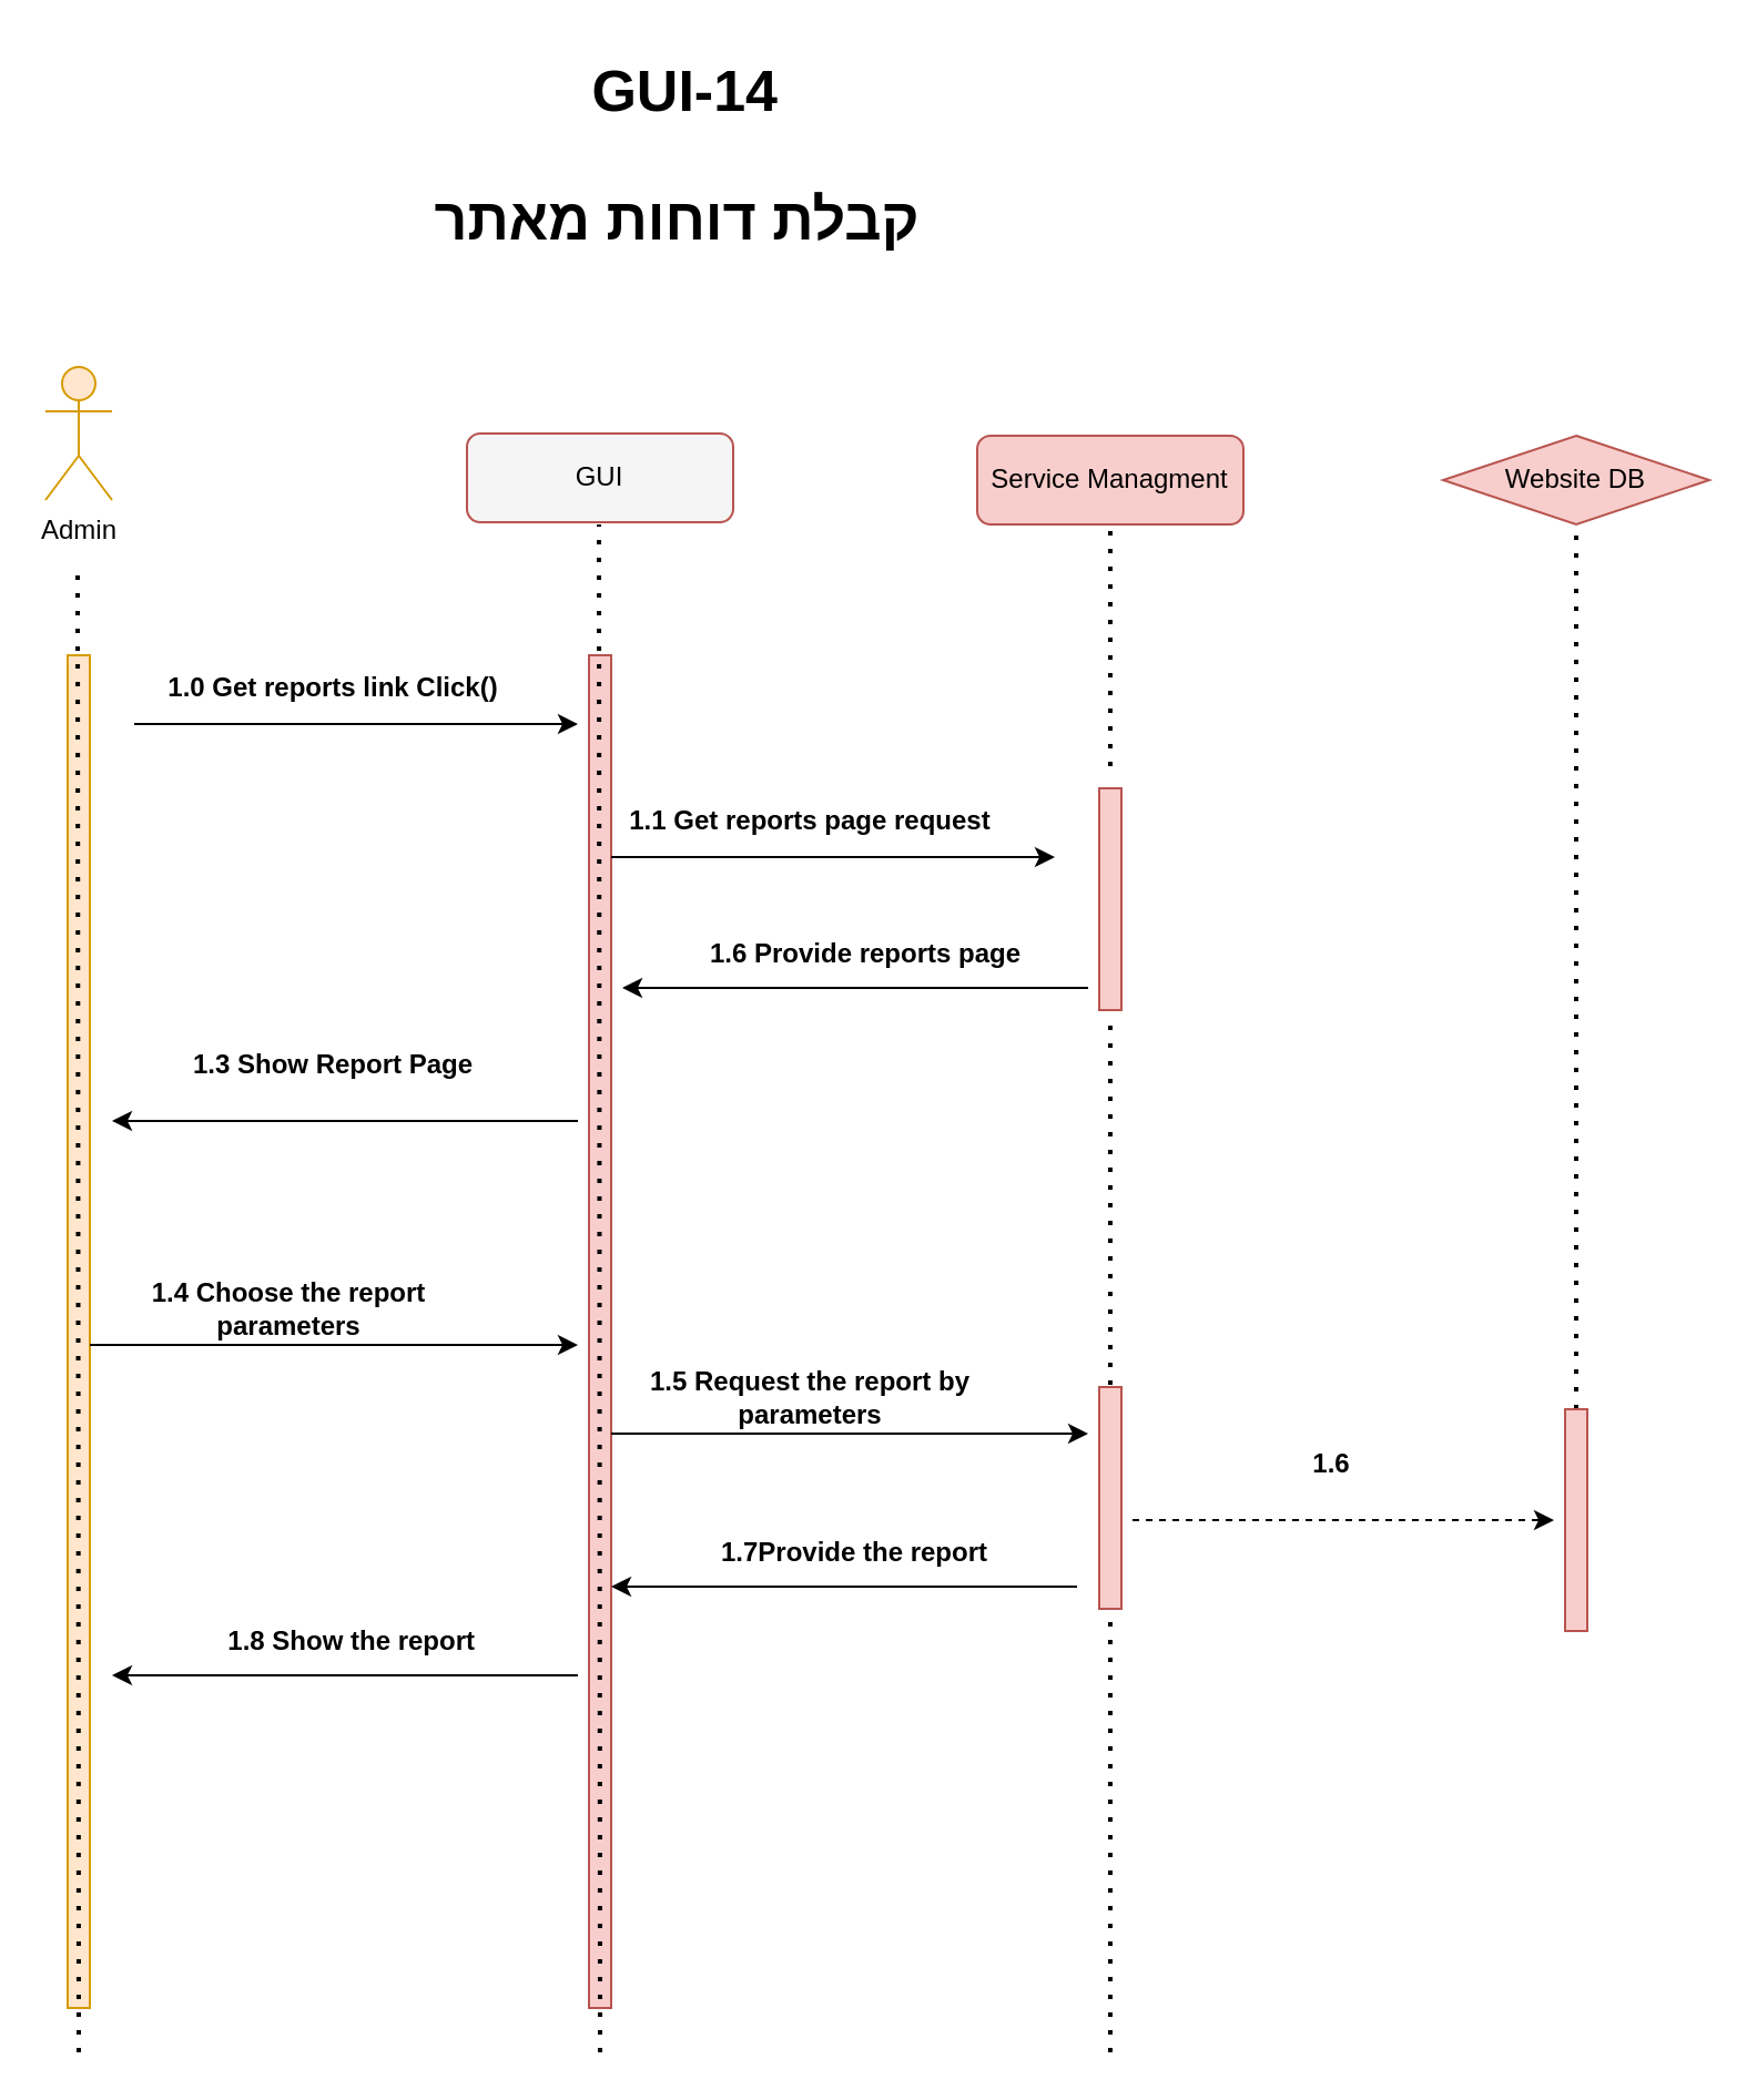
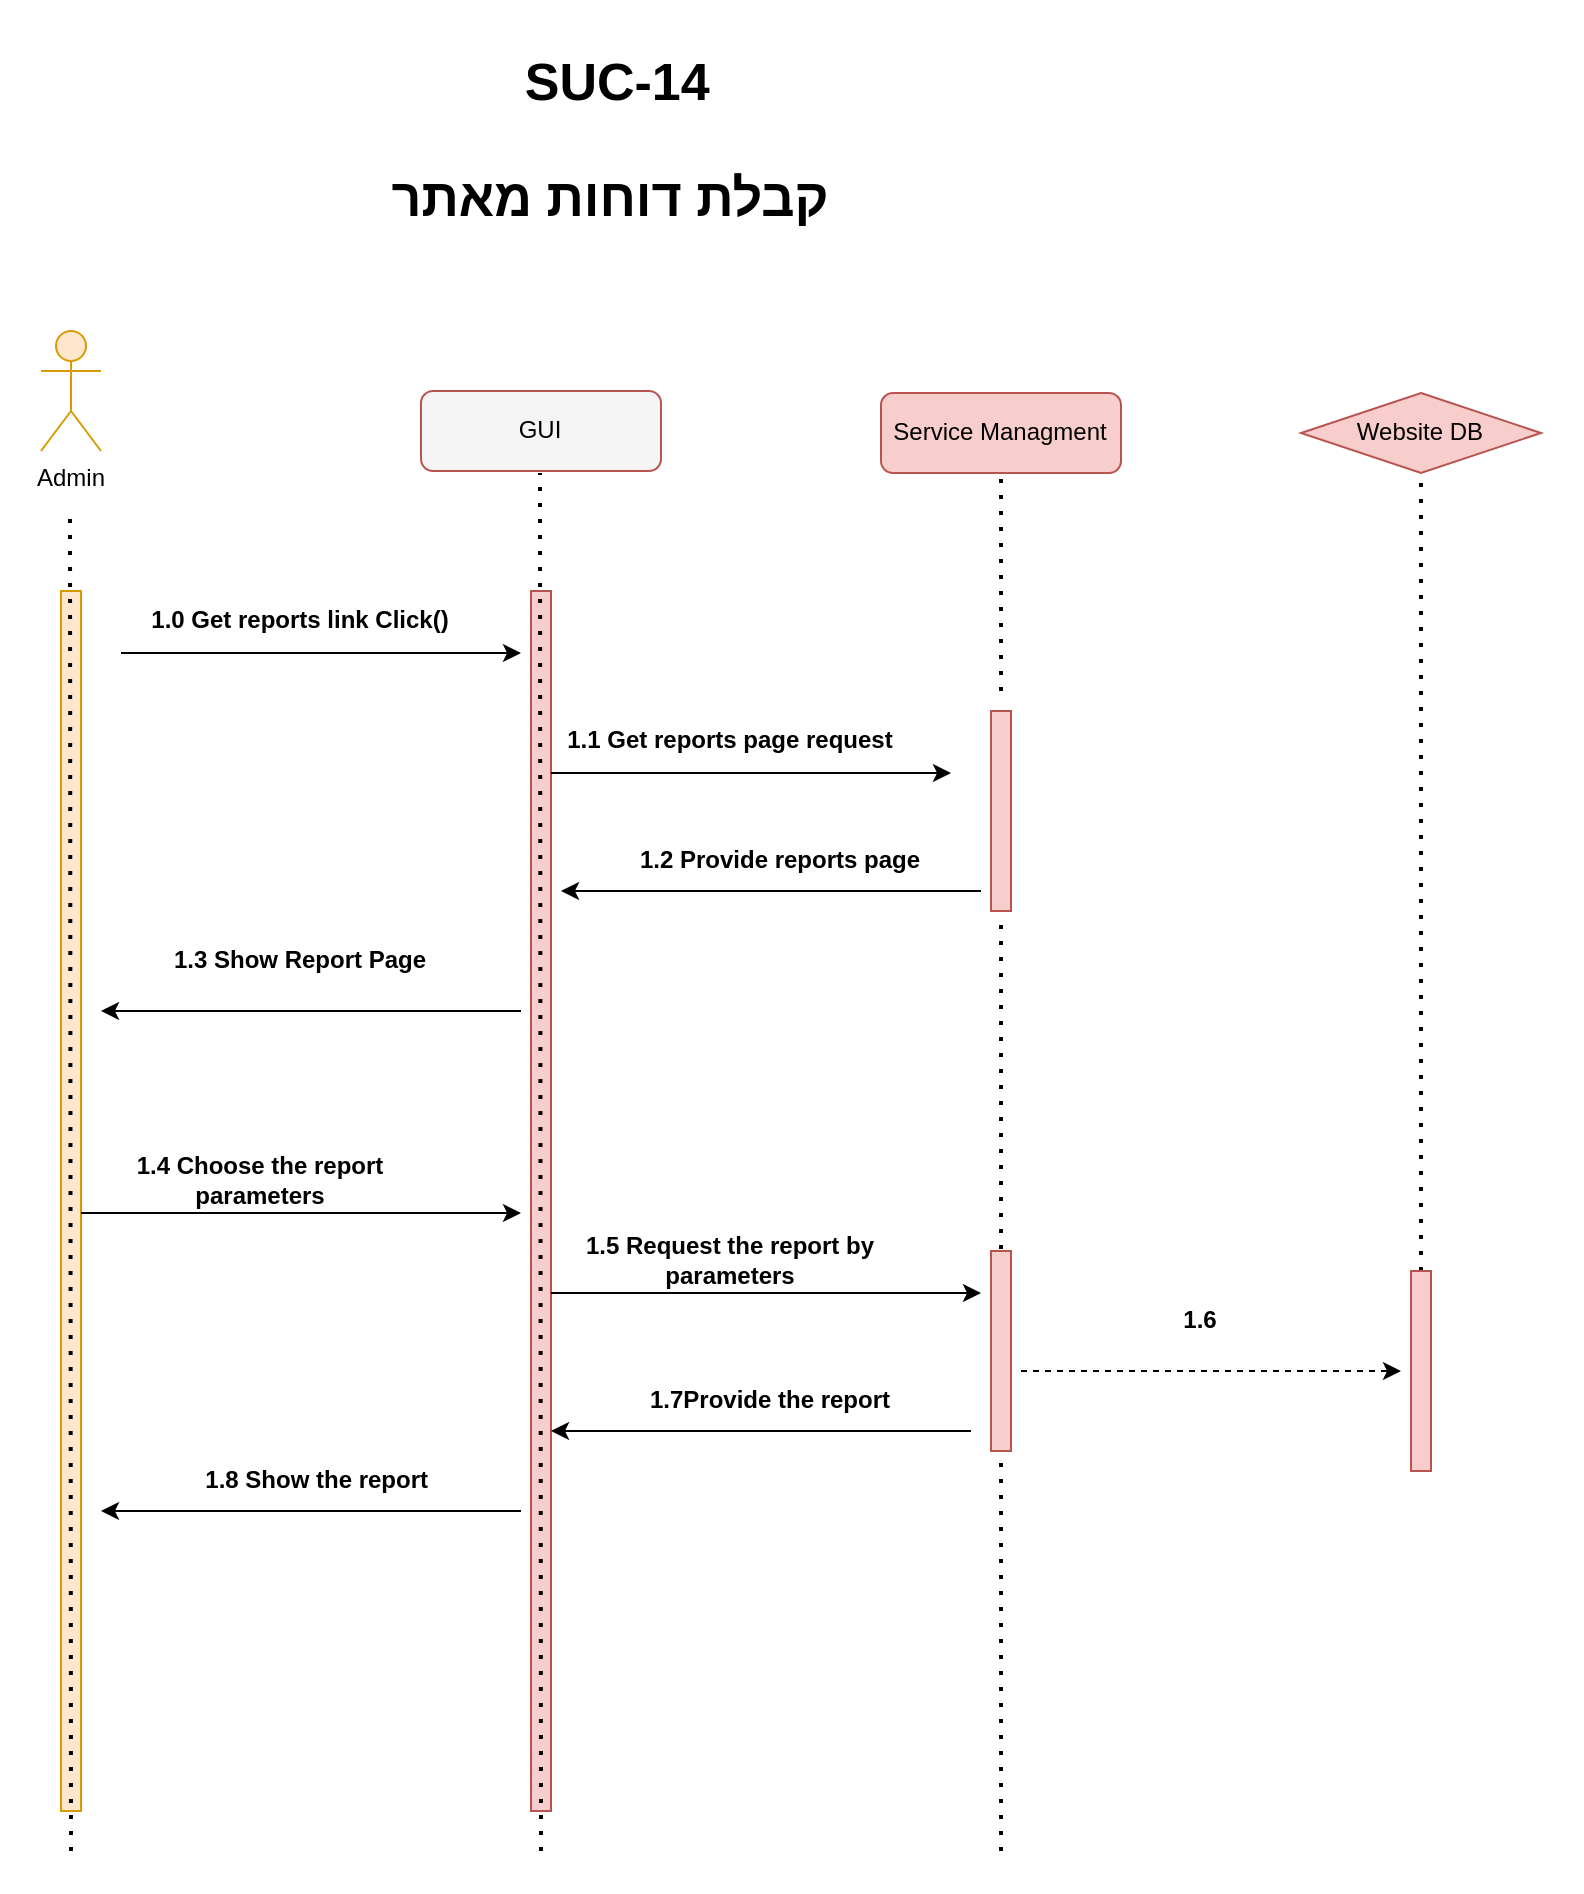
  <mxCell id="0" />
  <mxCell id="1" parent="0" />
  <mxCell id="2" value="Service Managment" style="rounded=1;whiteSpace=wrap;html=1;fillColor=#f8cecc;strokeColor=#b85450;" parent="1" vertex="1"><mxGeometry x="440" y="191" width="120" height="40" as="geometry" /></mxCell>
  <mxCell id="3" value="Admin" style="shape=umlActor;verticalLabelPosition=bottom;verticalAlign=top;html=1;outlineConnect=0;fillColor=#ffe6cc;strokeColor=#d79b00;" parent="1" vertex="1"><mxGeometry x="20" y="160" width="30" height="60" as="geometry" /></mxCell>
- <mxCell id="4" value="&lt;p class=&quot;MsoNormal&quot; dir=&quot;RTL&quot;&gt;&lt;span lang=&quot;EN-GB&quot; dir=&quot;LTR&quot;&gt;GUI-14&lt;/span&gt;&lt;span dir=&quot;RTL&quot;&gt;&lt;/span&gt;&lt;span dir=&quot;RTL&quot;&gt;&lt;/span&gt;&lt;span lang=&quot;HE&quot; style=&quot;font-family: &amp;#34;david&amp;#34; , sans-serif&quot;&gt;&lt;span dir=&quot;RTL&quot;&gt;&lt;/span&gt;&lt;span dir=&quot;RTL&quot;&gt;&lt;/span&gt;&amp;nbsp;&lt;/span&gt;&lt;/p&gt;&lt;p class=&quot;MsoNormal&quot; dir=&quot;RTL&quot;&gt;&lt;span lang=&quot;HE&quot; style=&quot;font-family: &amp;#34;david&amp;#34; , sans-serif&quot;&gt;קבלת דוחות מאתר&lt;/span&gt;&lt;/p&gt;" style="text;html=1;strokeColor=none;fillColor=none;align=center;verticalAlign=middle;whiteSpace=wrap;rounded=0;fontStyle=1;fontSize=26;" parent="1" vertex="1"><mxGeometry x="70" y="20" width="470" height="90" as="geometry" /></mxCell>
+ <mxCell id="4" value="&lt;p class=&quot;MsoNormal&quot; dir=&quot;RTL&quot;&gt;&lt;span lang=&quot;EN-GB&quot; dir=&quot;LTR&quot;&gt;SUC-14&lt;/span&gt;&lt;span dir=&quot;RTL&quot;&gt;&lt;/span&gt;&lt;span dir=&quot;RTL&quot;&gt;&lt;/span&gt;&lt;span lang=&quot;HE&quot; style=&quot;font-family: &amp;#34;david&amp;#34; , sans-serif&quot;&gt;&lt;span dir=&quot;RTL&quot;&gt;&lt;/span&gt;&lt;span dir=&quot;RTL&quot;&gt;&lt;/span&gt;&amp;nbsp;&lt;/span&gt;&lt;/p&gt;&lt;p class=&quot;MsoNormal&quot; dir=&quot;RTL&quot;&gt;&lt;span lang=&quot;HE&quot; style=&quot;font-family: &amp;#34;david&amp;#34; , sans-serif&quot;&gt;קבלת דוחות מאתר&lt;/span&gt;&lt;/p&gt;" style="text;html=1;strokeColor=none;fillColor=none;align=center;verticalAlign=middle;whiteSpace=wrap;rounded=0;fontStyle=1;fontSize=26;" parent="1" vertex="1"><mxGeometry x="70" y="20" width="470" height="90" as="geometry" /></mxCell>
  <mxCell id="5" value="" style="endArrow=none;dashed=1;html=1;dashPattern=1 3;strokeWidth=2;rounded=0;fontSize=14;entryX=0.5;entryY=1;entryDx=0;entryDy=0;startArrow=none;" parent="1" target="2" edge="1"><mxGeometry width="50" height="50" relative="1" as="geometry"><mxPoint x="500" y="340" as="sourcePoint" /><mxPoint x="550" y="371" as="targetPoint" /></mxGeometry></mxCell>
  <mxCell id="6" value="" style="html=1;points=[];perimeter=orthogonalPerimeter;fontSize=14;fillColor=#ffe6cc;strokeColor=#d79b00;perimeterSpacing=1;rounded=0;shadow=0;glass=0;sketch=0;" parent="1" vertex="1"><mxGeometry x="30" y="290" width="10" height="610" as="geometry" /></mxCell>
  <mxCell id="7" value="" style="endArrow=classic;html=1;rounded=0;fontSize=14;" parent="1" edge="1"><mxGeometry width="50" height="50" relative="1" as="geometry"><mxPoint x="60" y="321" as="sourcePoint" /><mxPoint x="260" y="321" as="targetPoint" /></mxGeometry></mxCell>
  <mxCell id="8" value="&lt;font style=&quot;font-size: 12px&quot;&gt;1.0 Get reports link Click()&lt;/font&gt;" style="text;html=1;strokeColor=none;fillColor=none;align=center;verticalAlign=middle;whiteSpace=wrap;rounded=0;shadow=0;glass=0;sketch=0;fontSize=12;fontStyle=1" parent="1" vertex="1"><mxGeometry x="60" y="300" width="180" height="10" as="geometry" /></mxCell>
  <mxCell id="9" value="GUI" style="rounded=1;whiteSpace=wrap;html=1;fillColor=#f5f5f5;strokeColor=#b85450;" parent="1" vertex="1"><mxGeometry x="210" y="190" width="120" height="40" as="geometry" /></mxCell>
  <mxCell id="10" value="" style="html=1;points=[];perimeter=orthogonalPerimeter;fontSize=14;fillColor=#f8cecc;strokeColor=#b85450;perimeterSpacing=1;rounded=0;shadow=0;glass=0;sketch=0;" parent="1" vertex="1"><mxGeometry x="265" y="290" width="10" height="610" as="geometry" /></mxCell>
  <mxCell id="11" value="" style="html=1;points=[];perimeter=orthogonalPerimeter;fontSize=14;fillColor=#f8cecc;strokeColor=#b85450;perimeterSpacing=1;rounded=0;shadow=0;glass=0;sketch=0;" parent="1" vertex="1"><mxGeometry x="495" y="350" width="10" height="100" as="geometry" /></mxCell>
  <mxCell id="12" value="" style="endArrow=none;dashed=1;html=1;dashPattern=1 3;strokeWidth=2;rounded=0;fontSize=14;entryX=0.5;entryY=1;entryDx=0;entryDy=0;startArrow=none;" parent="1" source="21" target="11" edge="1"><mxGeometry width="50" height="50" relative="1" as="geometry"><mxPoint x="500" y="900" as="sourcePoint" /><mxPoint x="520" y="230" as="targetPoint" /></mxGeometry></mxCell>
  <mxCell id="13" value="" style="endArrow=classic;html=1;rounded=0;fontSize=14;" parent="1" edge="1"><mxGeometry width="50" height="50" relative="1" as="geometry"><mxPoint x="275" y="381" as="sourcePoint" /><mxPoint x="475" y="381" as="targetPoint" /></mxGeometry></mxCell>
  <mxCell id="14" value="&lt;font style=&quot;font-size: 12px&quot;&gt;1.1 Get reports page request&lt;/font&gt;" style="text;html=1;strokeColor=none;fillColor=none;align=center;verticalAlign=middle;whiteSpace=wrap;rounded=0;shadow=0;glass=0;sketch=0;fontSize=12;fontStyle=1" parent="1" vertex="1"><mxGeometry x="275" y="360" width="180" height="10" as="geometry" /></mxCell>
  <mxCell id="15" value="" style="endArrow=classic;html=1;rounded=0;fontSize=14;" parent="1" edge="1"><mxGeometry width="50" height="50" relative="1" as="geometry"><mxPoint x="490" y="440" as="sourcePoint" /><mxPoint x="280" y="440" as="targetPoint" /></mxGeometry></mxCell>
- <mxCell id="16" value="&lt;font style=&quot;font-size: 12px&quot;&gt;1.6 Provide reports page&lt;/font&gt;" style="text;html=1;strokeColor=none;fillColor=none;align=center;verticalAlign=middle;whiteSpace=wrap;rounded=0;shadow=0;glass=0;sketch=0;fontSize=12;fontStyle=1" parent="1" vertex="1"><mxGeometry x="300" y="420" width="180" height="10" as="geometry" /></mxCell>
+ <mxCell id="16" value="&lt;font style=&quot;font-size: 12px&quot;&gt;1.2 Provide reports page&lt;/font&gt;" style="text;html=1;strokeColor=none;fillColor=none;align=center;verticalAlign=middle;whiteSpace=wrap;rounded=0;shadow=0;glass=0;sketch=0;fontSize=12;fontStyle=1" parent="1" vertex="1"><mxGeometry x="300" y="420" width="180" height="10" as="geometry" /></mxCell>
  <mxCell id="17" value="" style="endArrow=classic;html=1;rounded=0;fontSize=14;" parent="1" edge="1"><mxGeometry width="50" height="50" relative="1" as="geometry"><mxPoint x="260" y="500" as="sourcePoint" /><mxPoint x="50" y="500" as="targetPoint" /></mxGeometry></mxCell>
  <mxCell id="18" value="&lt;font style=&quot;font-size: 12px&quot;&gt;1.3 Show Report Page&lt;/font&gt;" style="text;html=1;strokeColor=none;fillColor=none;align=center;verticalAlign=middle;whiteSpace=wrap;rounded=0;shadow=0;glass=0;sketch=0;fontSize=12;fontStyle=1" parent="1" vertex="1"><mxGeometry x="60" y="470" width="180" height="10" as="geometry" /></mxCell>
  <mxCell id="19" value="" style="endArrow=classic;html=1;rounded=0;fontSize=14;" parent="1" edge="1"><mxGeometry width="50" height="50" relative="1" as="geometry"><mxPoint x="40" y="601" as="sourcePoint" /><mxPoint x="260" y="601" as="targetPoint" /></mxGeometry></mxCell>
  <mxCell id="20" value="&lt;font style=&quot;font-size: 12px&quot;&gt;1.4 Choose the report parameters&lt;/font&gt;" style="text;html=1;strokeColor=none;fillColor=none;align=center;verticalAlign=middle;whiteSpace=wrap;rounded=0;shadow=0;glass=0;sketch=0;fontSize=12;fontStyle=1" parent="1" vertex="1"><mxGeometry x="40" y="580" width="180" height="10" as="geometry" /></mxCell>
  <mxCell id="21" value="" style="html=1;points=[];perimeter=orthogonalPerimeter;fontSize=14;fillColor=#f8cecc;strokeColor=#b85450;perimeterSpacing=1;rounded=0;shadow=0;glass=0;sketch=0;" parent="1" vertex="1"><mxGeometry x="495" y="620" width="10" height="100" as="geometry" /></mxCell>
  <mxCell id="22" value="" style="endArrow=none;dashed=1;html=1;dashPattern=1 3;strokeWidth=2;rounded=0;fontSize=14;entryX=0.5;entryY=1;entryDx=0;entryDy=0;startArrow=none;" parent="1" target="21" edge="1"><mxGeometry width="50" height="50" relative="1" as="geometry"><mxPoint x="500" y="920" as="sourcePoint" /><mxPoint x="500" y="451" as="targetPoint" /></mxGeometry></mxCell>
  <mxCell id="23" value="" style="endArrow=classic;html=1;rounded=0;fontSize=14;" parent="1" edge="1"><mxGeometry width="50" height="50" relative="1" as="geometry"><mxPoint x="275" y="641" as="sourcePoint" /><mxPoint x="490" y="641" as="targetPoint" /></mxGeometry></mxCell>
  <mxCell id="24" value="1.5 Request the report by parameters&lt;span style=&quot;color: rgba(0 , 0 , 0 , 0) ; font-family: monospace ; font-size: 0px ; font-weight: 400&quot;&gt;%3CmxGraphModel%3E%3Croot%3E%3CmxCell%20id%3D%220%22%2F%3E%3CmxCell%20id%3D%221%22%20parent%3D%220%22%2F%3E%3CmxCell%20id%3D%222%22%20value%3D%22User%20Repository%22%20style%3D%22rounded%3D1%3BwhiteSpace%3Dwrap%3Bhtml%3D1%3BfillColor%3D%23f8cecc%3BstrokeColor%3D%23b85450%3B%22%20vertex%3D%221%22%20parent%3D%221%22%3E%3CmxGeometry%20x%3D%22540%22%20y%3D%22170%22%20width%3D%22120%22%20height%3D%2240%22%20as%3D%22geometry%22%2F%3E%3C%2FmxCell%3E%3CmxCell%20id%3D%223%22%20value%3D%22%22%20style%3D%22endArrow%3Dnone%3Bdashed%3D1%3Bhtml%3D1%3BdashPattern%3D1%203%3BstrokeWidth%3D2%3Brounded%3D0%3BfontSize%3D14%3BentryX%3D0.5%3BentryY%3D1%3BentryDx%3D0%3BentryDy%3D0%3BstartArrow%3Dnone%3B%22%20edge%3D%221%22%20target%3D%222%22%20parent%3D%221%22%3E%3CmxGeometry%20width%3D%2250%22%20height%3D%2250%22%20relative%3D%221%22%20as%3D%22geometry%22%3E%3CmxPoint%20x%3D%22600%22%20y%3D%22609%22%20as%3D%22sourcePoint%22%2F%3E%3CmxPoint%20x%3D%22590%22%20y%3D%22300%22%20as%3D%22targetPoint%22%2F%3E%3C%2FmxGeometry%3E%3C%2FmxCell%3E%3C%2Froot%3E%3C%2FmxGraphModel%3&lt;/span&gt;" style="text;html=1;strokeColor=none;fillColor=none;align=center;verticalAlign=middle;whiteSpace=wrap;rounded=0;shadow=0;glass=0;sketch=0;fontSize=12;fontStyle=1" parent="1" vertex="1"><mxGeometry x="275" y="620" width="180" height="10" as="geometry" /></mxCell>
  <mxCell id="25" value="" style="endArrow=classic;html=1;rounded=0;fontSize=14;" parent="1" edge="1"><mxGeometry width="50" height="50" relative="1" as="geometry"><mxPoint x="485" y="710" as="sourcePoint" /><mxPoint x="275" y="710" as="targetPoint" /></mxGeometry></mxCell>
  <mxCell id="26" value="&lt;font style=&quot;font-size: 12px&quot;&gt;1.7Provide the report&lt;/font&gt;" style="text;html=1;strokeColor=none;fillColor=none;align=center;verticalAlign=middle;whiteSpace=wrap;rounded=0;shadow=0;glass=0;sketch=0;fontSize=12;fontStyle=1" parent="1" vertex="1"><mxGeometry x="295" y="690" width="180" height="10" as="geometry" /></mxCell>
  <mxCell id="27" value="" style="endArrow=classic;html=1;rounded=0;fontSize=14;" parent="1" edge="1"><mxGeometry width="50" height="50" relative="1" as="geometry"><mxPoint x="260" y="750" as="sourcePoint" /><mxPoint x="50" y="750" as="targetPoint" /></mxGeometry></mxCell>
  <mxCell id="28" value="1.8 Show the report&amp;nbsp;" style="text;html=1;strokeColor=none;fillColor=none;align=center;verticalAlign=middle;whiteSpace=wrap;rounded=0;shadow=0;glass=0;sketch=0;fontSize=12;fontStyle=1" parent="1" vertex="1"><mxGeometry x="70" y="730" width="180" height="10" as="geometry" /></mxCell>
  <mxCell id="29" value="" style="endArrow=none;dashed=1;html=1;dashPattern=1 3;strokeWidth=2;rounded=0;fontSize=14;entryX=0.5;entryY=1;entryDx=0;entryDy=0;startArrow=none;" parent="1" edge="1"><mxGeometry width="50" height="50" relative="1" as="geometry"><mxPoint x="270" y="920" as="sourcePoint" /><mxPoint x="269.5" y="231" as="targetPoint" /></mxGeometry></mxCell>
  <mxCell id="30" value="" style="endArrow=none;dashed=1;html=1;dashPattern=1 3;strokeWidth=2;rounded=0;fontSize=14;entryX=0.5;entryY=1;entryDx=0;entryDy=0;startArrow=none;" parent="1" edge="1"><mxGeometry width="50" height="50" relative="1" as="geometry"><mxPoint x="35" y="920" as="sourcePoint" /><mxPoint x="34.5" y="250.5" as="targetPoint" /></mxGeometry></mxCell>
  <mxCell id="31" value="Website DB" style="rhombus;whiteSpace=wrap;html=1;fillColor=#f8cecc;strokeColor=#b85450;" parent="1" vertex="1"><mxGeometry x="650" y="191" width="120" height="40" as="geometry" /></mxCell>
  <mxCell id="32" value="" style="endArrow=none;dashed=1;html=1;dashPattern=1 3;strokeWidth=2;rounded=0;fontSize=14;entryX=0.5;entryY=1;entryDx=0;entryDy=0;startArrow=none;" parent="1" target="31" edge="1"><mxGeometry width="50" height="50" relative="1" as="geometry"><mxPoint x="710" y="630" as="sourcePoint" /><mxPoint x="700" y="321" as="targetPoint" /></mxGeometry></mxCell>
  <mxCell id="33" value="" style="endArrow=classic;html=1;rounded=0;fontSize=14;dashed=1;" parent="1" edge="1"><mxGeometry width="50" height="50" relative="1" as="geometry"><mxPoint x="510" y="680" as="sourcePoint" /><mxPoint x="700" y="680" as="targetPoint" /></mxGeometry></mxCell>
  <mxCell id="34" value="" style="html=1;points=[];perimeter=orthogonalPerimeter;fontSize=14;fillColor=#f8cecc;strokeColor=#b85450;perimeterSpacing=1;rounded=0;shadow=0;glass=0;sketch=0;" parent="1" vertex="1"><mxGeometry x="705" y="630" width="10" height="100" as="geometry" /></mxCell>
  <mxCell id="35" value="&lt;b&gt;&lt;font style=&quot;font-size: 12px&quot;&gt;1.6&lt;/font&gt;&lt;/b&gt;" style="text;html=1;strokeColor=none;fillColor=none;align=center;verticalAlign=middle;whiteSpace=wrap;rounded=0;" parent="1" vertex="1"><mxGeometry x="570" y="640" width="60" height="30" as="geometry" /></mxCell>
